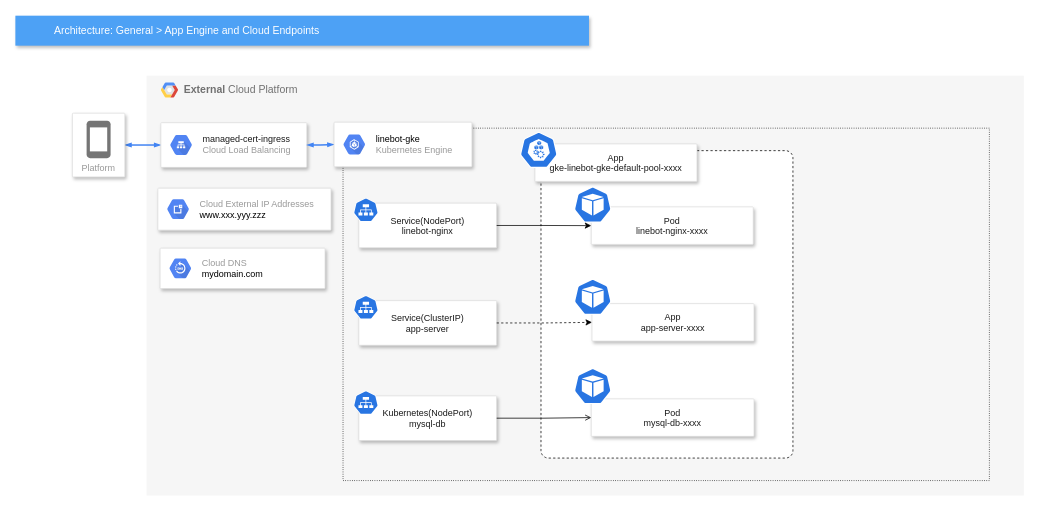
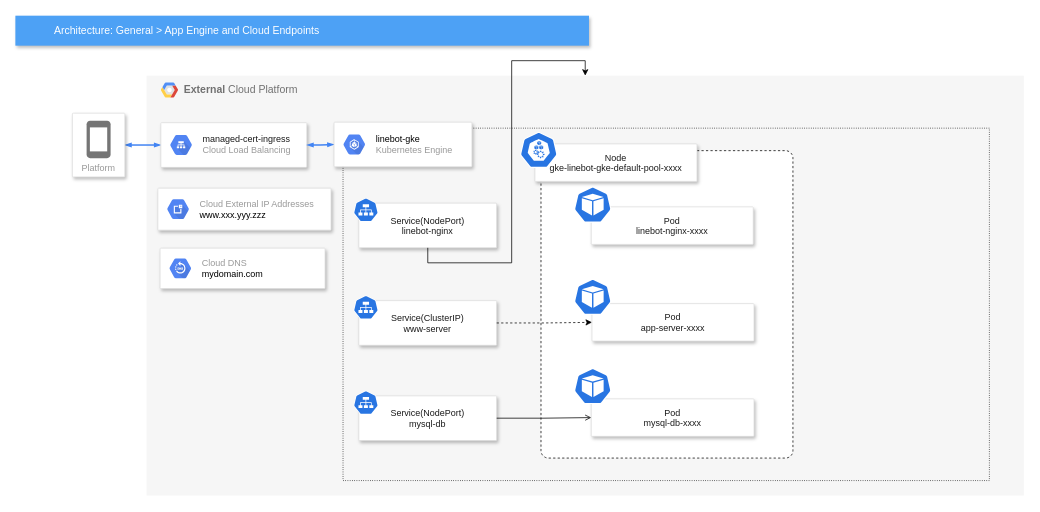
  <mxCell id="0" />
  <mxCell id="1" parent="0" />
  <mxCell id="2" value="&lt;b&gt;External &lt;/b&gt;Cloud Platform" style="fillColor=#F6F6F6;strokeColor=none;shadow=0;gradientColor=none;fontSize=14;align=left;spacing=10;fontColor=#717171;9E9E9E;verticalAlign=top;spacingTop=-4;fontStyle=0;spacingLeft=40;html=1;container=0;" parent="1" vertex="1"><mxGeometry x="195" y="100" width="1170" height="560" as="geometry" /></mxCell>
  <mxCell id="3" value="Architecture: General &amp;gt; App Engine and Cloud Endpoints" style="fillColor=#4DA1F5;strokeColor=none;shadow=1;gradientColor=none;fontSize=14;align=left;spacingLeft=50;fontColor=#ffffff;html=1;" parent="1" vertex="1"><mxGeometry x="20" y="20" width="765" height="40" as="geometry" /></mxCell>
  <mxCell id="4" value="" style="edgeStyle=elbowEdgeStyle;fontSize=12;html=1;endArrow=oval;endFill=1;rounded=0;strokeWidth=2;endSize=6;startSize=4;dashed=0;strokeColor=#4284F3;elbow=vertical;" parent="1" edge="1"><mxGeometry width="100" relative="1" as="geometry"><mxPoint x="148" y="192.94" as="sourcePoint" /><mxPoint x="158" y="193" as="targetPoint" /></mxGeometry></mxCell>
  <mxCell id="5" value="" style="edgeStyle=orthogonalEdgeStyle;fontSize=12;html=1;endArrow=blockThin;endFill=1;rounded=0;strokeWidth=2;endSize=4;startSize=4;dashed=0;strokeColor=#4284F3;startArrow=blockThin;startFill=1;entryX=0;entryY=0.5;entryDx=0;entryDy=0;exitX=1;exitY=0.5;exitDx=0;exitDy=0;" parent="1" edge="1" target="12" source="7"><mxGeometry width="100" relative="1" as="geometry"><mxPoint x="84" y="287" as="sourcePoint" /><mxPoint x="166" y="280" as="targetPoint" /><Array as="points"><mxPoint x="195" y="192" /><mxPoint x="195" y="192" /></Array></mxGeometry></mxCell>
  <mxCell id="6" value="" style="edgeStyle=orthogonalEdgeStyle;fontSize=12;html=1;endArrow=oval;endFill=1;rounded=0;strokeWidth=2;endSize=6;startSize=4;dashed=0;strokeColor=#4284F3;" parent="1" edge="1"><mxGeometry width="100" relative="1" as="geometry"><mxPoint x="278" y="193" as="sourcePoint" /><mxPoint x="267.99" y="192.913" as="targetPoint" /></mxGeometry></mxCell>
  <mxCell id="7" value="Platform" style="strokeColor=#dddddd;fillColor=#ffffff;shadow=1;strokeWidth=1;rounded=1;absoluteArcSize=1;arcSize=2;labelPosition=center;verticalLabelPosition=middle;align=center;verticalAlign=bottom;spacingLeft=0;fontColor=#999999;fontSize=12;whiteSpace=wrap;spacingBottom=2;html=1;" parent="1" vertex="1"><mxGeometry x="96" y="150" width="70" height="85" as="geometry" /></mxCell>
  <mxCell id="8" value="" style="dashed=0;html=1;fillColor=#757575;strokeColor=none;shape=mxgraph.gcp2.phone;part=1;" parent="7" vertex="1"><mxGeometry x="0.5" width="32" height="50" relative="1" as="geometry"><mxPoint x="-16" y="10" as="offset" /></mxGeometry></mxCell>
  <mxCell id="9" value="" style="shape=mxgraph.gcp2.google_cloud_platform;fillColor=#F6F6F6;strokeColor=none;shadow=0;gradientColor=none;" parent="1" vertex="1"><mxGeometry x="214" y="109" width="23" height="20" as="geometry"><mxPoint x="20" y="10" as="offset" /></mxGeometry></mxCell>
  <mxCell id="10" value="" style="strokeColor=#dddddd;shadow=1;strokeWidth=1;rounded=1;absoluteArcSize=1;arcSize=2;" parent="1" vertex="1"><mxGeometry x="210" y="250" width="231" height="56" as="geometry" /></mxCell>
  <mxCell id="11" value="Cloud External IP Addresses&lt;br&gt;&lt;span style=&quot;color: rgb(0 , 0 , 0)&quot;&gt;www.xxx.yyy.zzz&lt;/span&gt;" style="sketch=0;dashed=0;connectable=0;html=1;fillColor=#5184F3;strokeColor=none;shape=mxgraph.gcp2.hexIcon;prIcon=cloud_external_ip_addresses;part=1;labelPosition=right;verticalLabelPosition=middle;align=left;verticalAlign=middle;spacingLeft=5;fontColor=#999999;fontSize=12;" parent="10" vertex="1"><mxGeometry y="0.5" width="44" height="39" relative="1" as="geometry"><mxPoint x="5" y="-19.5" as="offset" /></mxGeometry></mxCell>
  <mxCell id="12" value="" style="strokeColor=#dddddd;shadow=1;strokeWidth=1;rounded=1;absoluteArcSize=1;arcSize=2;" parent="1" vertex="1"><mxGeometry x="213.999" y="162.703" width="194.694" height="59.586" as="geometry" /></mxCell>
  <mxCell id="13" value="&lt;font color=&quot;#1a1a1a&quot;&gt;managed-cert-ingress&lt;/font&gt;&lt;br&gt;Cloud Load Balancing" style="sketch=0;dashed=0;connectable=0;html=1;fillColor=#5184F3;strokeColor=none;shape=mxgraph.gcp2.hexIcon;prIcon=cloud_load_balancing;part=1;labelPosition=right;verticalLabelPosition=middle;align=left;verticalAlign=middle;spacingLeft=5;fontColor=#999999;fontSize=12;" parent="12" vertex="1"><mxGeometry y="0.5" width="44" height="39" relative="1" as="geometry"><mxPoint x="5" y="-19.5" as="offset" /></mxGeometry></mxCell>
  <mxCell id="14" value="" style="edgeStyle=orthogonalEdgeStyle;fontSize=12;html=1;endArrow=blockThin;endFill=1;rounded=0;strokeWidth=2;endSize=4;startSize=4;dashed=0;strokeColor=#4284F3;startArrow=blockThin;startFill=1;entryX=0;entryY=0.5;entryDx=0;entryDy=0;exitX=1;exitY=0.5;exitDx=0;exitDy=0;" parent="1" source="12" target="20" edge="1"><mxGeometry width="100" relative="1" as="geometry"><mxPoint x="176.367" y="201.028" as="sourcePoint" /><mxPoint x="529.306" y="192.097" as="targetPoint" /><Array as="points" /></mxGeometry></mxCell>
  <mxCell id="15" value="" style="strokeColor=#dddddd;shadow=1;strokeWidth=1;rounded=1;absoluteArcSize=1;arcSize=2;fontColor=#1A1A1A;" parent="1" vertex="1"><mxGeometry x="213" y="330" width="220" height="54" as="geometry" /></mxCell>
  <mxCell id="16" value="Cloud DNS&lt;br&gt;&lt;span style=&quot;color: rgb(0 , 0 , 0)&quot;&gt;mydomain.com&lt;/span&gt;" style="sketch=0;dashed=0;connectable=0;html=1;fillColor=#5184F3;strokeColor=none;shape=mxgraph.gcp2.hexIcon;prIcon=cloud_dns;part=1;labelPosition=right;verticalLabelPosition=middle;align=left;verticalAlign=middle;spacingLeft=5;fontColor=#999999;fontSize=12;" parent="15" vertex="1"><mxGeometry y="0.5" width="44" height="39" relative="1" as="geometry"><mxPoint x="5" y="-19.5" as="offset" /></mxGeometry></mxCell>
  <mxCell id="17" value="" style="fillColor=#F6F6F6;strokeColor=default;shadow=0;gradientColor=none;fontSize=14;align=left;spacing=10;fontColor=#717171;9E9E9E;verticalAlign=top;spacingTop=-4;fontStyle=0;spacingLeft=40;html=1;container=0;dashed=1;dashPattern=1 2;" vertex="1" parent="1"><mxGeometry x="457" y="170" width="862" height="470" as="geometry" /></mxCell>
  <mxCell id="18" value="" style="dashed=1;rounded=1;absoluteArcSize=1;arcSize=20;html=1;verticalAlign=top;align=left;spacingTop=5;spacingLeft=10;fontColor=#1A1A1A;" vertex="1" parent="1"><mxGeometry x="721" y="200" width="336" height="410" as="geometry" /></mxCell>
  <mxCell id="19" value="Pod&#10;linebot-nginx-xxxx" style="strokeColor=#dddddd;shadow=1;strokeWidth=1;rounded=1;absoluteArcSize=1;arcSize=2;fontColor=#1A1A1A;" vertex="1" parent="1"><mxGeometry x="788" y="275" width="216.06" height="50" as="geometry" /></mxCell>
  <mxCell id="20" value="" style="strokeColor=#dddddd;shadow=1;strokeWidth=1;rounded=1;absoluteArcSize=1;arcSize=2;" vertex="1" parent="1"><mxGeometry x="444.996" y="162.003" width="183.878" height="59.586" as="geometry" /></mxCell>
  <mxCell id="21" value="&lt;font color=&quot;#000000&quot;&gt;linebot-gke&lt;/font&gt;&lt;br&gt;Kubernetes Engine" style="sketch=0;dashed=0;connectable=0;html=1;fillColor=#5184F3;strokeColor=none;shape=mxgraph.gcp2.hexIcon;prIcon=container_engine;part=1;labelPosition=right;verticalLabelPosition=middle;align=left;verticalAlign=middle;spacingLeft=5;fontColor=#999999;fontSize=12;" vertex="1" parent="20"><mxGeometry y="0.5" width="44" height="39" relative="1" as="geometry"><mxPoint x="5" y="-19.5" as="offset" /></mxGeometry></mxCell>
  <mxCell id="22" value="" style="group" vertex="1" connectable="0" parent="1"><mxGeometry x="466.996" y="310.003" width="183.878" height="59.586" as="geometry" /></mxCell>
  <mxCell id="23" value="Service(NodePort)&#10;linebot-nginx" style="strokeColor=#dddddd;shadow=1;strokeWidth=1;rounded=1;absoluteArcSize=1;arcSize=2;fontColor=#1A1A1A;" vertex="1" parent="22"><mxGeometry x="11" y="-40" width="183.878" height="59.586" as="geometry" /></mxCell>
  <mxCell id="24" value="" style="sketch=0;html=1;dashed=0;whitespace=wrap;fillColor=#2875E2;strokeColor=#ffffff;points=[[0.005,0.63,0],[0.1,0.2,0],[0.9,0.2,0],[0.5,0,0],[0.995,0.63,0],[0.72,0.99,0],[0.5,1,0],[0.28,0.99,0]];shape=mxgraph.kubernetes.icon;prIcon=svc;fontColor=#1A1A1A;" vertex="1" parent="1"><mxGeometry x="471" y="260" width="32.94" height="38" as="geometry" /></mxCell>
- <mxCell id="25" value="Service(ClusterIP)&#10;app-server" style="strokeColor=#dddddd;shadow=1;strokeWidth=1;rounded=1;absoluteArcSize=1;arcSize=2;fontColor=#1A1A1A;" vertex="1" parent="1"><mxGeometry x="477.996" y="400.003" width="183.878" height="59.586" as="geometry" /></mxCell>
+ <mxCell id="25" value="Service(ClusterIP)&#10;www-server" style="strokeColor=#dddddd;shadow=1;strokeWidth=1;rounded=1;absoluteArcSize=1;arcSize=2;fontColor=#1A1A1A;" vertex="1" parent="1"><mxGeometry x="477.996" y="400.003" width="183.878" height="59.586" as="geometry" /></mxCell>
  <mxCell id="26" value="" style="sketch=0;html=1;dashed=0;whitespace=wrap;fillColor=#2875E2;strokeColor=#ffffff;points=[[0.005,0.63,0],[0.1,0.2,0],[0.9,0.2,0],[0.5,0,0],[0.995,0.63,0],[0.72,0.99,0],[0.5,1,0],[0.28,0.99,0]];shape=mxgraph.kubernetes.icon;prIcon=svc;fontColor=#1A1A1A;" vertex="1" parent="1"><mxGeometry x="471" y="390" width="32.94" height="38" as="geometry" /></mxCell>
- <mxCell id="27" value="Kubernetes(NodePort)&#10;mysql-db" style="strokeColor=#dddddd;shadow=1;strokeWidth=1;rounded=1;absoluteArcSize=1;arcSize=2;fontColor=#1A1A1A;" vertex="1" parent="1"><mxGeometry x="477.996" y="527.003" width="183.878" height="59.586" as="geometry" /></mxCell>
+ <mxCell id="27" value="Service(NodePort)&#10;mysql-db" style="strokeColor=#dddddd;shadow=1;strokeWidth=1;rounded=1;absoluteArcSize=1;arcSize=2;fontColor=#1A1A1A;" vertex="1" parent="1"><mxGeometry x="477.996" y="527.003" width="183.878" height="59.586" as="geometry" /></mxCell>
  <mxCell id="28" value="" style="sketch=0;html=1;dashed=0;whitespace=wrap;fillColor=#2875E2;strokeColor=#ffffff;points=[[0.005,0.63,0],[0.1,0.2,0],[0.9,0.2,0],[0.5,0,0],[0.995,0.63,0],[0.72,0.99,0],[0.5,1,0],[0.28,0.99,0]];shape=mxgraph.kubernetes.icon;prIcon=svc;fontColor=#1A1A1A;" vertex="1" parent="1"><mxGeometry x="471" y="517" width="32.94" height="38" as="geometry" /></mxCell>
- <mxCell id="29" value="App&#10;gke-linebot-gke-default-pool-xxxx" style="strokeColor=#dddddd;shadow=1;strokeWidth=1;rounded=1;absoluteArcSize=1;arcSize=2;fontColor=#1A1A1A;" vertex="1" parent="1"><mxGeometry x="712.94" y="191" width="216.06" height="50" as="geometry" /></mxCell>
+ <mxCell id="29" value="Node&#10;gke-linebot-gke-default-pool-xxxx" style="strokeColor=#dddddd;shadow=1;strokeWidth=1;rounded=1;absoluteArcSize=1;arcSize=2;fontColor=#1A1A1A;" vertex="1" parent="1"><mxGeometry x="712.94" y="191" width="216.06" height="50" as="geometry" /></mxCell>
  <mxCell id="30" value="" style="sketch=0;html=1;dashed=0;whitespace=wrap;fillColor=#2875E2;strokeColor=#ffffff;points=[[0.005,0.63,0],[0.1,0.2,0],[0.9,0.2,0],[0.5,0,0],[0.995,0.63,0],[0.72,0.99,0],[0.5,1,0],[0.28,0.99,0]];shape=mxgraph.kubernetes.icon;prIcon=node;fontColor=#1A1A1A;" vertex="1" parent="1"><mxGeometry x="693" y="175" width="50" height="48" as="geometry" /></mxCell>
  <mxCell id="31" value="" style="sketch=0;html=1;dashed=0;whitespace=wrap;fillColor=#2875E2;strokeColor=#ffffff;points=[[0.005,0.63,0],[0.1,0.2,0],[0.9,0.2,0],[0.5,0,0],[0.995,0.63,0],[0.72,0.99,0],[0.5,1,0],[0.28,0.99,0]];shape=mxgraph.kubernetes.icon;prIcon=pod;fontColor=#1A1A1A;" vertex="1" parent="1"><mxGeometry x="765" y="248" width="50" height="48" as="geometry" /></mxCell>
- <mxCell id="32" value="App&#10;app-server-xxxx" style="strokeColor=#dddddd;shadow=1;strokeWidth=1;rounded=1;absoluteArcSize=1;arcSize=2;fontColor=#1A1A1A;" vertex="1" parent="1"><mxGeometry x="789" y="404" width="216.06" height="50" as="geometry" /></mxCell>
+ <mxCell id="32" value="Pod&#10;app-server-xxxx" style="strokeColor=#dddddd;shadow=1;strokeWidth=1;rounded=1;absoluteArcSize=1;arcSize=2;fontColor=#1A1A1A;" vertex="1" parent="1"><mxGeometry x="789" y="404" width="216.06" height="50" as="geometry" /></mxCell>
  <mxCell id="33" value="" style="edgeStyle=orthogonalEdgeStyle;rounded=0;orthogonalLoop=1;jettySize=auto;html=1;fontColor=#1A1A1A;entryX=0;entryY=0.5;entryDx=0;entryDy=0;dashed=1;" edge="1" parent="1" source="25" target="32"><mxGeometry relative="1" as="geometry" /></mxCell>
  <mxCell id="34" value="" style="sketch=0;html=1;dashed=0;whitespace=wrap;fillColor=#2875E2;strokeColor=#ffffff;points=[[0.005,0.63,0],[0.1,0.2,0],[0.9,0.2,0],[0.5,0,0],[0.995,0.63,0],[0.72,0.99,0],[0.5,1,0],[0.28,0.99,0]];shape=mxgraph.kubernetes.icon;prIcon=pod;fontColor=#1A1A1A;" vertex="1" parent="1"><mxGeometry x="765" y="371" width="50" height="48" as="geometry" /></mxCell>
  <mxCell id="35" value="Pod&#10;mysql-db-xxxx" style="strokeColor=#dddddd;shadow=1;strokeWidth=1;rounded=1;absoluteArcSize=1;arcSize=2;fontColor=#1A1A1A;" vertex="1" parent="1"><mxGeometry x="788" y="531" width="217.06" height="50" as="geometry" /></mxCell>
  <mxCell id="36" value="" style="sketch=0;html=1;dashed=0;whitespace=wrap;fillColor=#2875E2;strokeColor=#ffffff;points=[[0.005,0.63,0],[0.1,0.2,0],[0.9,0.2,0],[0.5,0,0],[0.995,0.63,0],[0.72,0.99,0],[0.5,1,0],[0.28,0.99,0]];shape=mxgraph.kubernetes.icon;prIcon=pod;fontColor=#1A1A1A;" vertex="1" parent="1"><mxGeometry x="765" y="490" width="50" height="48" as="geometry" /></mxCell>
  <mxCell id="37" value="" style="edgeStyle=orthogonalEdgeStyle;rounded=0;orthogonalLoop=1;jettySize=auto;html=1;fontColor=#1A1A1A;entryX=0;entryY=0.5;entryDx=0;entryDy=0;endArrow=open;" edge="1" parent="1" source="27" target="35"><mxGeometry relative="1" as="geometry" /></mxCell>
- <mxCell id="38" value="" style="edgeStyle=orthogonalEdgeStyle;rounded=0;orthogonalLoop=1;jettySize=auto;html=1;fontColor=#1A1A1A;entryX=0;entryY=0.5;entryDx=0;entryDy=0;" edge="1" parent="1" source="23" target="19"><mxGeometry relative="1" as="geometry" /></mxCell>
+ <mxCell id="38" value="" style="edgeStyle=orthogonalEdgeStyle;rounded=0;orthogonalLoop=1;jettySize=auto;html=1;fontColor=#1A1A1A;" edge="1" parent="1" source="23" target="2"><mxGeometry relative="1" as="geometry" /></mxCell>
